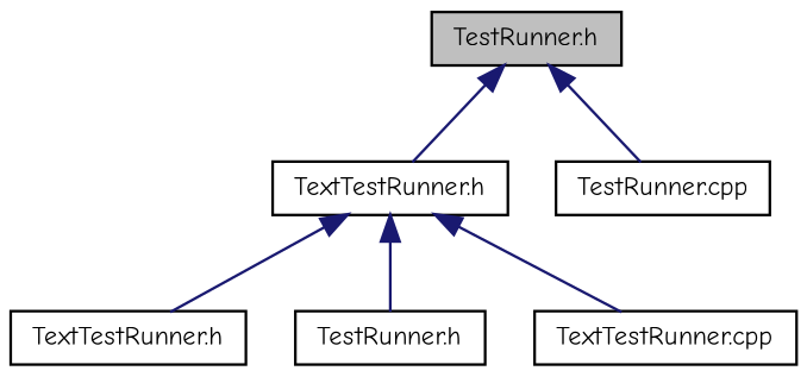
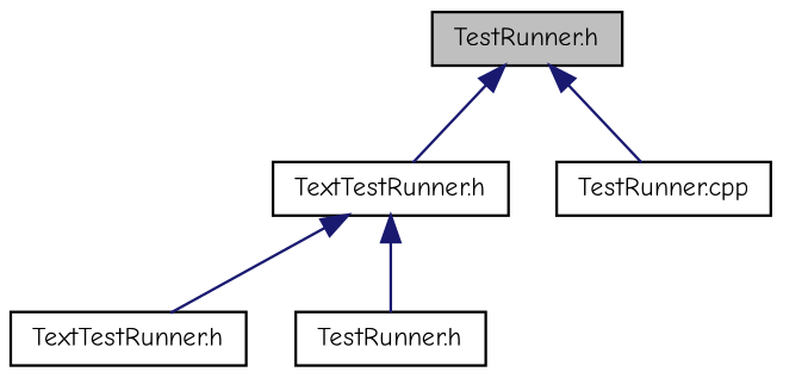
  digraph {
    fontname="Comic Neue"
    node [color=black fillcolor=white fontname="Comic Neue" fontsize=10 shape=record style=filled]
    edge [color=midnightblue dir=back fontname="Comic Neue" fontsize=10 labelfontname=Helvetica labelfontsize=10 style=solid]
    n1 [fillcolor=grey75 fontcolor=black height=0.2 label="TestRunner.h" width=0.4]
    n2 [height=0.2 label="TextTestRunner.h" width=0.4]
    n3 [height=0.2 label="TestRunner.cpp" width=0.4]
    n4 [height=0.2 label="TextTestRunner.h" width=0.4]
    n5 [height=0.2 label="TestRunner.h" width=0.4]
-   n6 [height=0.2 label="TextTestRunner.cpp" width=0.4]
    n1 -> n2
    n1 -> n3
    n2 -> n4
    n2 -> n5
-   n2 -> n6
  }
